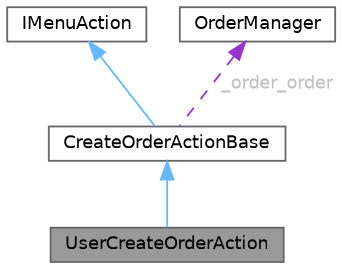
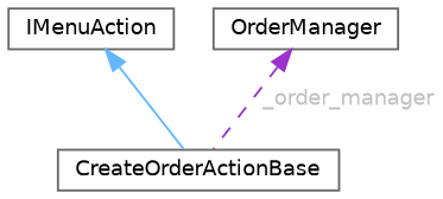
  digraph {
    node [color=gray40 fillcolor=white fontname=Helvetica fontsize=10 shape=box style=filled]
    edge [color=steelblue1 dir=back fontname=Helvetica fontsize=10 labelfontname=Helvetica labelfontsize=10 style=solid]
-   n1 [fillcolor=grey60 fontcolor=black height=0.2 label=UserCreateOrderAction width=0.4]
    n2 [height=0.2 label=CreateOrderActionBase width=0.4]
    n3 [height=0.2 label=IMenuAction width=0.4]
    n4 [height=0.2 label=OrderManager width=0.4]
-   n2 -> n1
    n3 -> n2
-   n4 -> n2 [color=darkorchid3 fontcolor=grey label=" _order_order" style=dashed]
+   n4 -> n2 [color=darkorchid3 fontcolor=grey label=" _order_manager" style=dashed]
  }
